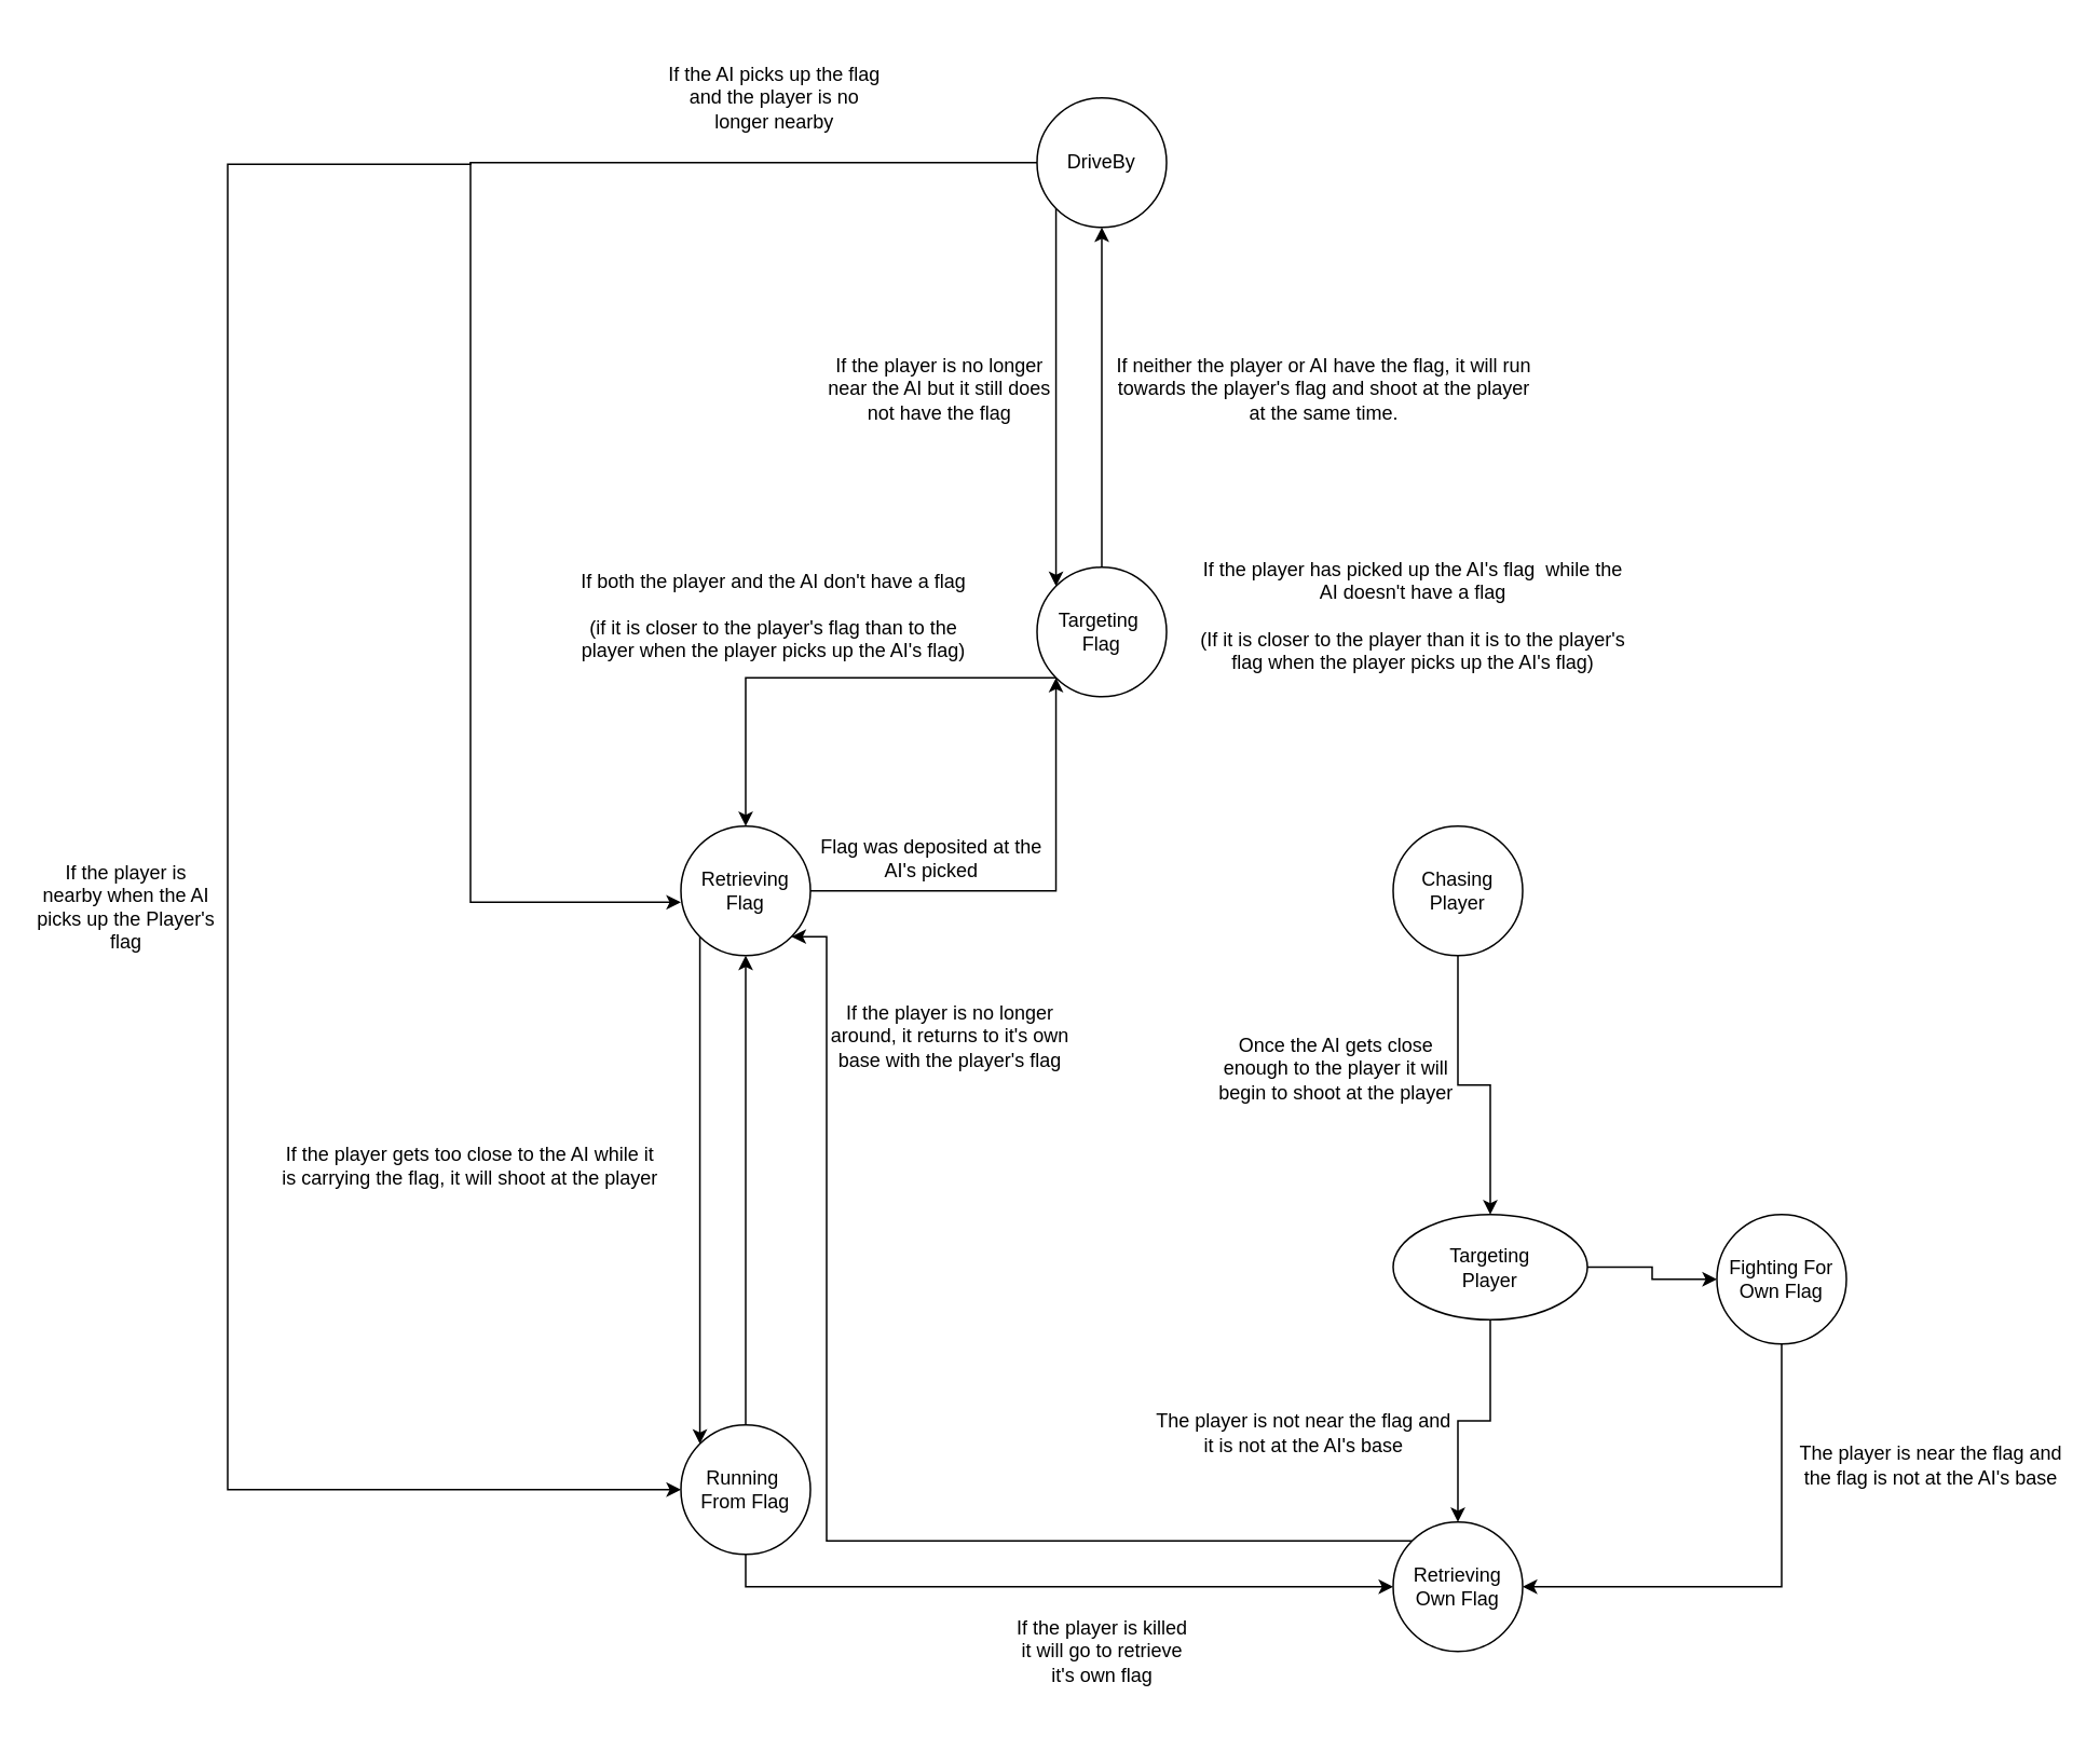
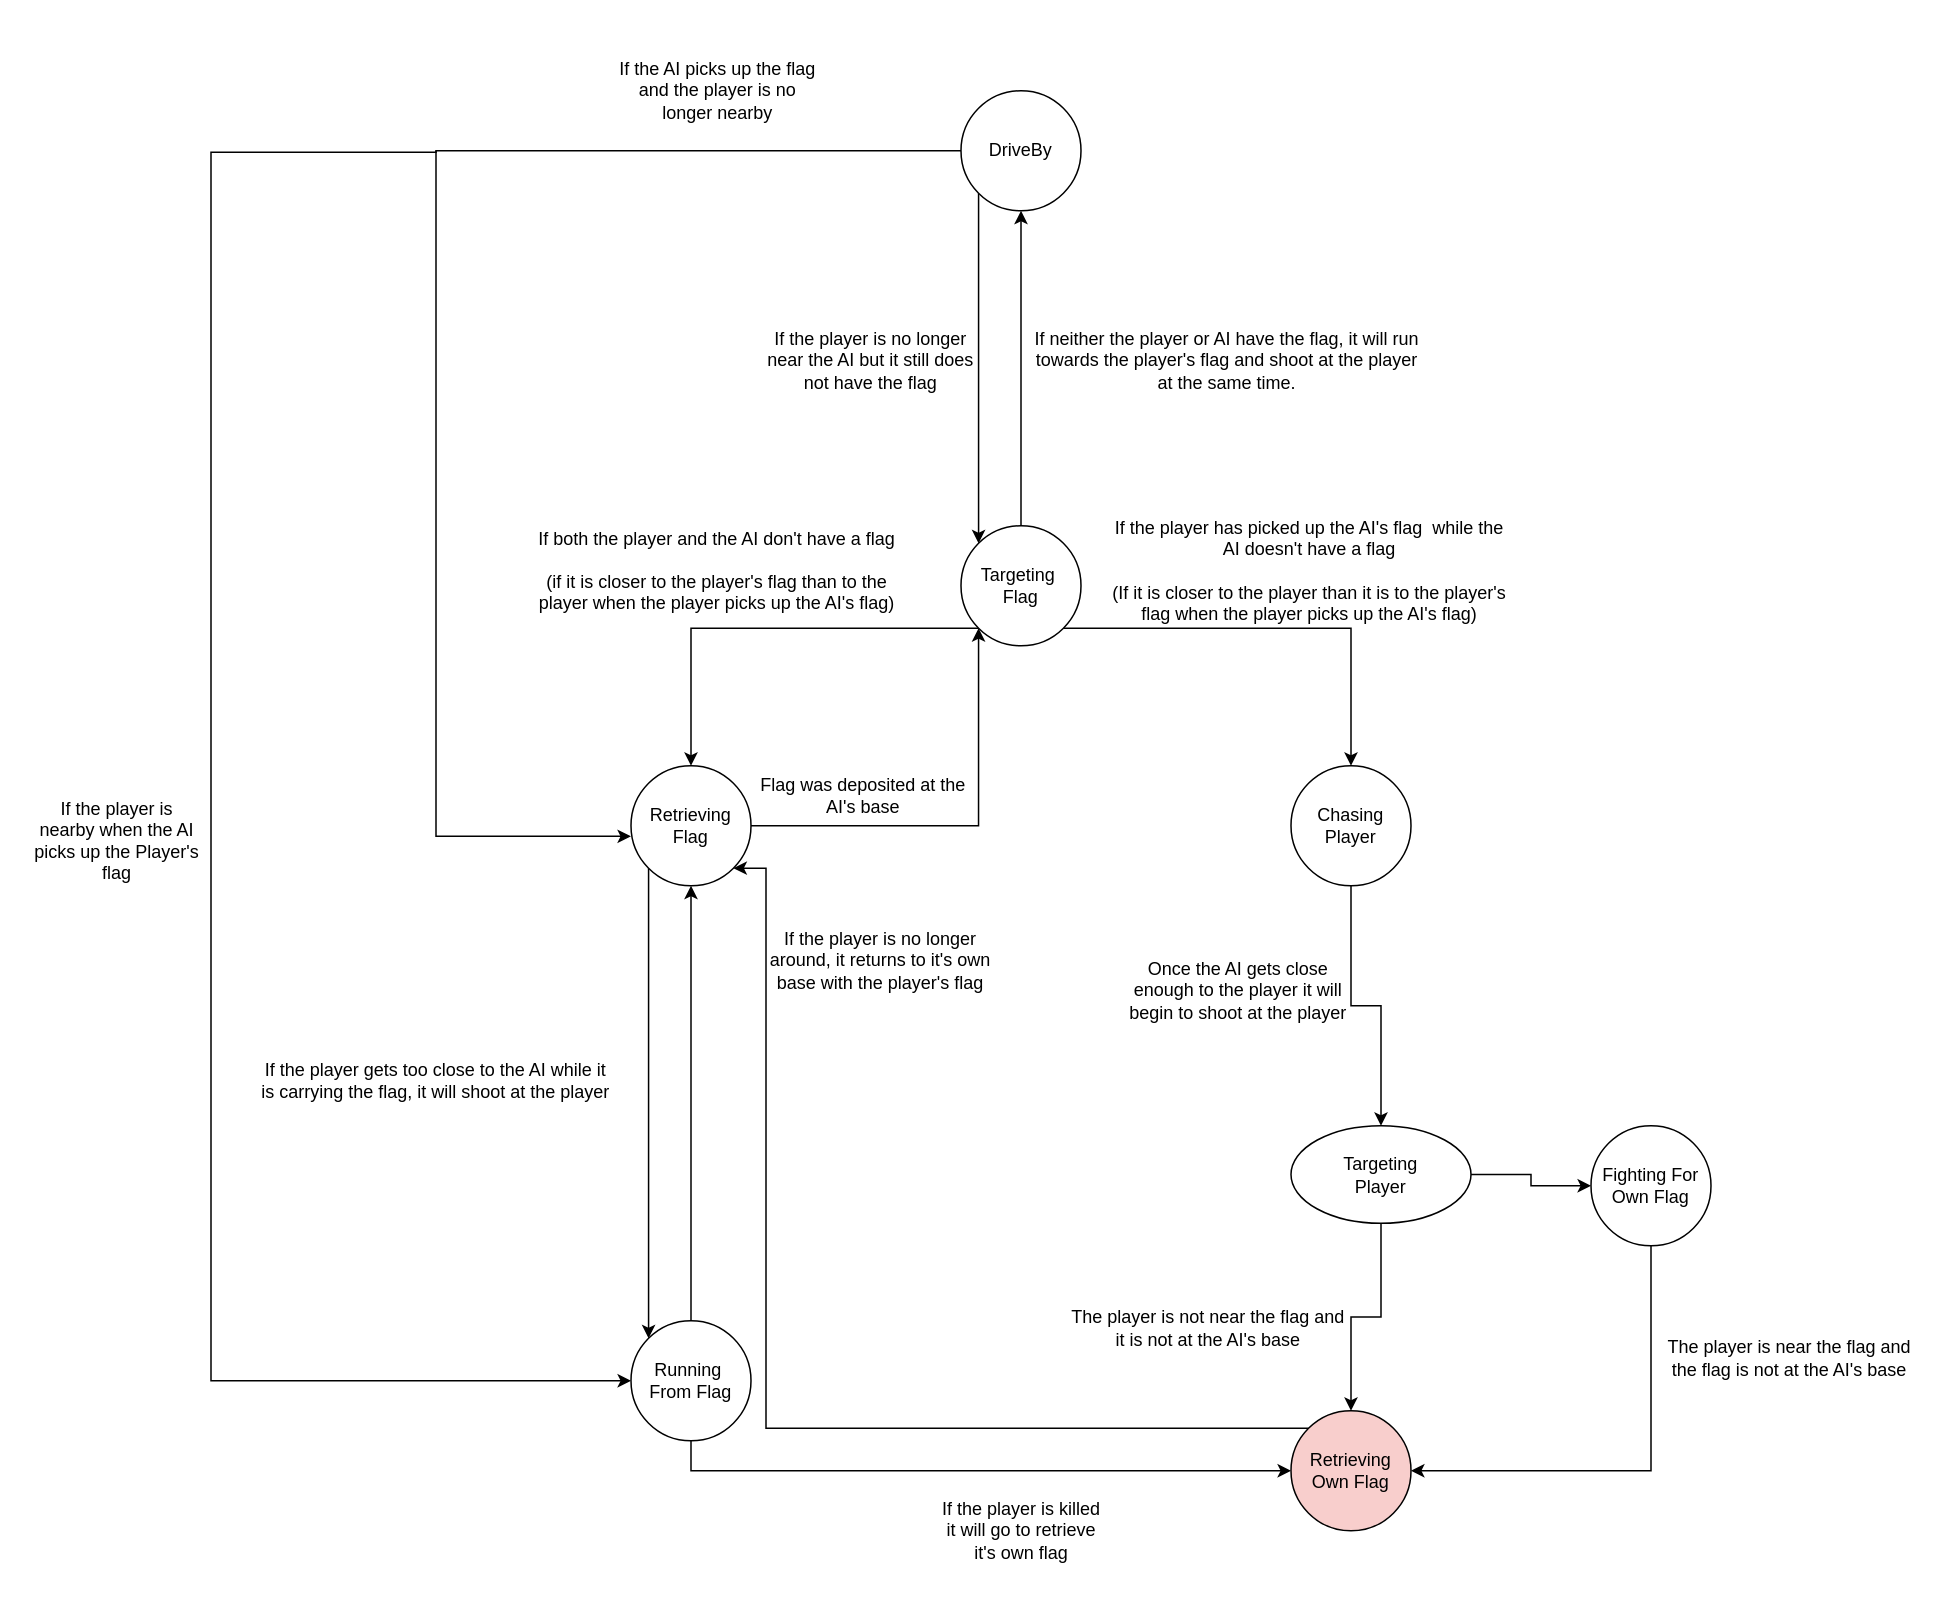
  <mxCell id="0" />
  <mxCell id="1" parent="0" />
  <mxCell id="2" style="edgeStyle=orthogonalEdgeStyle;rounded=0;orthogonalLoop=1;jettySize=auto;html=1;exitX=0;exitY=1;exitDx=0;exitDy=0;" edge="1" parent="1" source="5" target="8"><mxGeometry relative="1" as="geometry" /></mxCell>
+ <mxCell id="3" style="edgeStyle=orthogonalEdgeStyle;rounded=0;orthogonalLoop=1;jettySize=auto;html=1;exitX=1;exitY=1;exitDx=0;exitDy=0;entryX=0.5;entryY=0;entryDx=0;entryDy=0;" edge="1" parent="1" source="5" target="10"><mxGeometry relative="1" as="geometry" /></mxCell>
  <mxCell id="4" style="edgeStyle=orthogonalEdgeStyle;rounded=0;orthogonalLoop=1;jettySize=auto;html=1;exitX=0.5;exitY=0;exitDx=0;exitDy=0;entryX=0.5;entryY=1;entryDx=0;entryDy=0;" edge="1" parent="1" source="5" target="23"><mxGeometry relative="1" as="geometry" /></mxCell>
  <mxCell id="5" value="Targeting&amp;nbsp;&lt;div&gt;Flag&lt;/div&gt;" style="ellipse;whiteSpace=wrap;html=1;aspect=fixed;" vertex="1" parent="1"><mxGeometry x="640" y="350" width="80" height="80" as="geometry" /></mxCell>
  <mxCell id="6" style="edgeStyle=orthogonalEdgeStyle;rounded=0;orthogonalLoop=1;jettySize=auto;html=1;exitX=1;exitY=0.5;exitDx=0;exitDy=0;entryX=0;entryY=1;entryDx=0;entryDy=0;" edge="1" parent="1" source="8" target="5"><mxGeometry relative="1" as="geometry" /></mxCell>
  <mxCell id="7" style="edgeStyle=orthogonalEdgeStyle;rounded=0;orthogonalLoop=1;jettySize=auto;html=1;exitX=0;exitY=1;exitDx=0;exitDy=0;entryX=0;entryY=0;entryDx=0;entryDy=0;" edge="1" parent="1" source="8" target="17"><mxGeometry relative="1" as="geometry" /></mxCell>
  <mxCell id="8" value="Retrieving&lt;div&gt;Flag&lt;/div&gt;" style="ellipse;whiteSpace=wrap;html=1;aspect=fixed;" vertex="1" parent="1"><mxGeometry x="420" y="510" width="80" height="80" as="geometry" /></mxCell>
  <mxCell id="9" style="edgeStyle=orthogonalEdgeStyle;rounded=0;orthogonalLoop=1;jettySize=auto;html=1;exitX=0.5;exitY=1;exitDx=0;exitDy=0;entryX=0.5;entryY=0;entryDx=0;entryDy=0;" edge="1" parent="1" source="10" target="13"><mxGeometry relative="1" as="geometry" /></mxCell>
  <mxCell id="10" value="Chasing&lt;div&gt;Player&lt;/div&gt;" style="ellipse;whiteSpace=wrap;html=1;aspect=fixed;" vertex="1" parent="1"><mxGeometry x="860" y="510" width="80" height="80" as="geometry" /></mxCell>
  <mxCell id="11" style="edgeStyle=orthogonalEdgeStyle;rounded=0;orthogonalLoop=1;jettySize=auto;html=1;exitX=0.5;exitY=1;exitDx=0;exitDy=0;entryX=0.5;entryY=0;entryDx=0;entryDy=0;" edge="1" parent="1" source="13" target="19"><mxGeometry relative="1" as="geometry"><mxPoint x="708" y="430" as="targetPoint" /><Array as="points" /></mxGeometry></mxCell>
  <mxCell id="12" style="edgeStyle=orthogonalEdgeStyle;rounded=0;orthogonalLoop=1;jettySize=auto;html=1;exitX=1;exitY=0.5;exitDx=0;exitDy=0;entryX=0;entryY=0.5;entryDx=0;entryDy=0;" edge="1" parent="1" source="13" target="21"><mxGeometry relative="1" as="geometry" /></mxCell>
  <mxCell id="13" value="Targeting&lt;div&gt;Player&lt;/div&gt;" style="ellipse;whiteSpace=wrap;html=1;aspect=fixed;" vertex="1" parent="1"><mxGeometry x="860" y="750" width="120" height="65" as="geometry" /></mxCell>
  <mxCell id="14" style="edgeStyle=orthogonalEdgeStyle;rounded=0;orthogonalLoop=1;jettySize=auto;html=1;exitX=0.5;exitY=1;exitDx=0;exitDy=0;entryX=0;entryY=0.5;entryDx=0;entryDy=0;" edge="1" parent="1" source="17" target="19"><mxGeometry relative="1" as="geometry" /></mxCell>
  <mxCell id="15" style="edgeStyle=orthogonalEdgeStyle;rounded=0;orthogonalLoop=1;jettySize=auto;html=1;entryX=0;entryY=0.5;entryDx=0;entryDy=0;" edge="1" parent="1" target="17"><mxGeometry relative="1" as="geometry"><mxPoint x="110" y="470" as="targetPoint" /><mxPoint x="290" y="100" as="sourcePoint" /><Array as="points"><mxPoint x="290" y="101" /><mxPoint x="140" y="101" /><mxPoint x="140" y="920" /></Array></mxGeometry></mxCell>
  <mxCell id="16" style="edgeStyle=orthogonalEdgeStyle;rounded=0;orthogonalLoop=1;jettySize=auto;html=1;exitX=0.5;exitY=0;exitDx=0;exitDy=0;entryX=0.5;entryY=1;entryDx=0;entryDy=0;" edge="1" parent="1" source="17" target="8"><mxGeometry relative="1" as="geometry" /></mxCell>
  <mxCell id="17" value="Running&amp;nbsp;&lt;div&gt;From&amp;nbsp;&lt;span style=&quot;background-color: initial;&quot;&gt;Flag&lt;/span&gt;&lt;/div&gt;" style="ellipse;whiteSpace=wrap;html=1;aspect=fixed;" vertex="1" parent="1"><mxGeometry x="420" y="880" width="80" height="80" as="geometry" /></mxCell>
  <mxCell id="18" style="edgeStyle=orthogonalEdgeStyle;rounded=0;orthogonalLoop=1;jettySize=auto;html=1;exitX=0;exitY=0;exitDx=0;exitDy=0;entryX=1;entryY=1;entryDx=0;entryDy=0;" edge="1" parent="1" source="19" target="8"><mxGeometry relative="1" as="geometry"><Array as="points"><mxPoint x="510" y="952" /><mxPoint x="510" y="578" /></Array></mxGeometry></mxCell>
- <mxCell id="19" value="Retrieving Own Flag" style="ellipse;whiteSpace=wrap;html=1;aspect=fixed;" vertex="1" parent="1"><mxGeometry x="860" y="940" width="80" height="80" as="geometry" /></mxCell>
+ <mxCell id="19" value="Retrieving Own Flag" style="ellipse;whiteSpace=wrap;html=1;aspect=fixed;fillColor=#f8cecc;" vertex="1" parent="1"><mxGeometry x="860" y="940" width="80" height="80" as="geometry" /></mxCell>
  <mxCell id="20" style="edgeStyle=orthogonalEdgeStyle;rounded=0;orthogonalLoop=1;jettySize=auto;html=1;exitX=0.5;exitY=1;exitDx=0;exitDy=0;" edge="1" parent="1" source="21"><mxGeometry relative="1" as="geometry"><mxPoint x="940" y="980" as="targetPoint" /><Array as="points"><mxPoint x="1100" y="980" /></Array></mxGeometry></mxCell>
  <mxCell id="21" value="Fighting For&lt;div&gt;Own Flag&lt;/div&gt;" style="ellipse;whiteSpace=wrap;html=1;aspect=fixed;" vertex="1" parent="1"><mxGeometry x="1060" y="750" width="80" height="80" as="geometry" /></mxCell>
  <mxCell id="22" style="edgeStyle=orthogonalEdgeStyle;rounded=0;orthogonalLoop=1;jettySize=auto;html=1;exitX=0;exitY=1;exitDx=0;exitDy=0;entryX=0;entryY=0;entryDx=0;entryDy=0;" edge="1" parent="1" source="23" target="5"><mxGeometry relative="1" as="geometry" /></mxCell>
  <mxCell id="23" value="DriveBy" style="ellipse;whiteSpace=wrap;html=1;aspect=fixed;" vertex="1" parent="1"><mxGeometry x="640" y="60" width="80" height="80" as="geometry" /></mxCell>
  <mxCell id="24" value="If both the player and the AI don't have a flag&lt;div&gt;&lt;br&gt;&lt;div&gt;(if it is closer to the player's flag than to the player when the player picks up the AI's flag)&lt;/div&gt;&lt;/div&gt;" style="text;html=1;align=center;verticalAlign=middle;whiteSpace=wrap;rounded=0;" vertex="1" parent="1"><mxGeometry x="350" y="340" width="255" height="80" as="geometry" /></mxCell>
  <mxCell id="25" value="If the player has picked up the AI's flag&amp;nbsp; while the AI doesn't have a flag&lt;div&gt;&lt;br&gt;&lt;/div&gt;&lt;div&gt;(If it is closer to the player than it is to the player's flag when the player picks up the AI's flag)&lt;/div&gt;" style="text;html=1;align=center;verticalAlign=middle;whiteSpace=wrap;rounded=0;" vertex="1" parent="1"><mxGeometry x="740" y="340" width="265" height="80" as="geometry" /></mxCell>
  <mxCell id="26" value="Once the AI gets close enough to the player it will begin to shoot at the player" style="text;html=1;align=center;verticalAlign=middle;whiteSpace=wrap;rounded=0;" vertex="1" parent="1"><mxGeometry x="750" y="620" width="150" height="80" as="geometry" /></mxCell>
- <mxCell id="27" value="Flag was deposited at the AI's picked" style="text;html=1;align=center;verticalAlign=middle;whiteSpace=wrap;rounded=0;" vertex="1" parent="1"><mxGeometry x="500" y="490" width="150" height="80" as="geometry" /></mxCell>
+ <mxCell id="27" value="Flag was deposited at the AI's base" style="text;html=1;align=center;verticalAlign=middle;whiteSpace=wrap;rounded=0;" vertex="1" parent="1"><mxGeometry x="500" y="490" width="150" height="80" as="geometry" /></mxCell>
  <mxCell id="28" value="If the player gets too close to the AI while it is carrying the flag, it will shoot at the player" style="text;html=1;align=center;verticalAlign=middle;whiteSpace=wrap;rounded=0;" vertex="1" parent="1"><mxGeometry x="170" y="680" width="240" height="80" as="geometry" /></mxCell>
  <mxCell id="29" value="The player is not near the flag and it is not at the AI's base" style="text;html=1;align=center;verticalAlign=middle;whiteSpace=wrap;rounded=0;" vertex="1" parent="1"><mxGeometry x="710" y="870" width="190" height="30" as="geometry" /></mxCell>
  <mxCell id="30" value="The player is near the flag and the flag is not at the AI's base" style="text;html=1;align=center;verticalAlign=middle;whiteSpace=wrap;rounded=0;" vertex="1" parent="1"><mxGeometry x="1110" y="890" width="165" height="30" as="geometry" /></mxCell>
  <mxCell id="31" value="If neither the player or AI have the flag, it will run towards the player's flag and shoot at the player at the same time." style="text;html=1;align=center;verticalAlign=middle;whiteSpace=wrap;rounded=0;" vertex="1" parent="1"><mxGeometry x="685" y="200" width="265" height="80" as="geometry" /></mxCell>
  <mxCell id="32" style="edgeStyle=orthogonalEdgeStyle;rounded=0;orthogonalLoop=1;jettySize=auto;html=1;exitX=0;exitY=0.5;exitDx=0;exitDy=0;entryX=0;entryY=0.588;entryDx=0;entryDy=0;entryPerimeter=0;" edge="1" parent="1" source="23" target="8"><mxGeometry relative="1" as="geometry"><Array as="points"><mxPoint x="290" y="100" /><mxPoint x="290" y="557" /></Array></mxGeometry></mxCell>
  <mxCell id="33" value="If the AI picks up the flag and the player is no longer nearby" style="text;html=1;align=center;verticalAlign=middle;whiteSpace=wrap;rounded=0;" vertex="1" parent="1"><mxGeometry x="407.5" y="20" width="140" height="80" as="geometry" /></mxCell>
  <mxCell id="34" value="If the player is nearby when the AI picks up the Player's flag" style="text;html=1;align=center;verticalAlign=middle;whiteSpace=wrap;rounded=0;" vertex="1" parent="1"><mxGeometry x="20" y="520" width="115" height="80" as="geometry" /></mxCell>
  <mxCell id="35" value="If the player is no longer near the AI but it still does not have the flag" style="text;html=1;align=center;verticalAlign=middle;whiteSpace=wrap;rounded=0;" vertex="1" parent="1"><mxGeometry x="510" y="200" width="140" height="80" as="geometry" /></mxCell>
  <mxCell id="36" value="If the player is killed it will go to retrieve it's own flag" style="text;html=1;align=center;verticalAlign=middle;whiteSpace=wrap;rounded=0;" vertex="1" parent="1"><mxGeometry x="622.5" y="980" width="115" height="80" as="geometry" /></mxCell>
  <mxCell id="37" value="If the player is no longer around, it returns to it's own base with the player's flag" style="text;html=1;align=center;verticalAlign=middle;whiteSpace=wrap;rounded=0;" vertex="1" parent="1"><mxGeometry x="510" y="600" width="152.5" height="80" as="geometry" /></mxCell>
